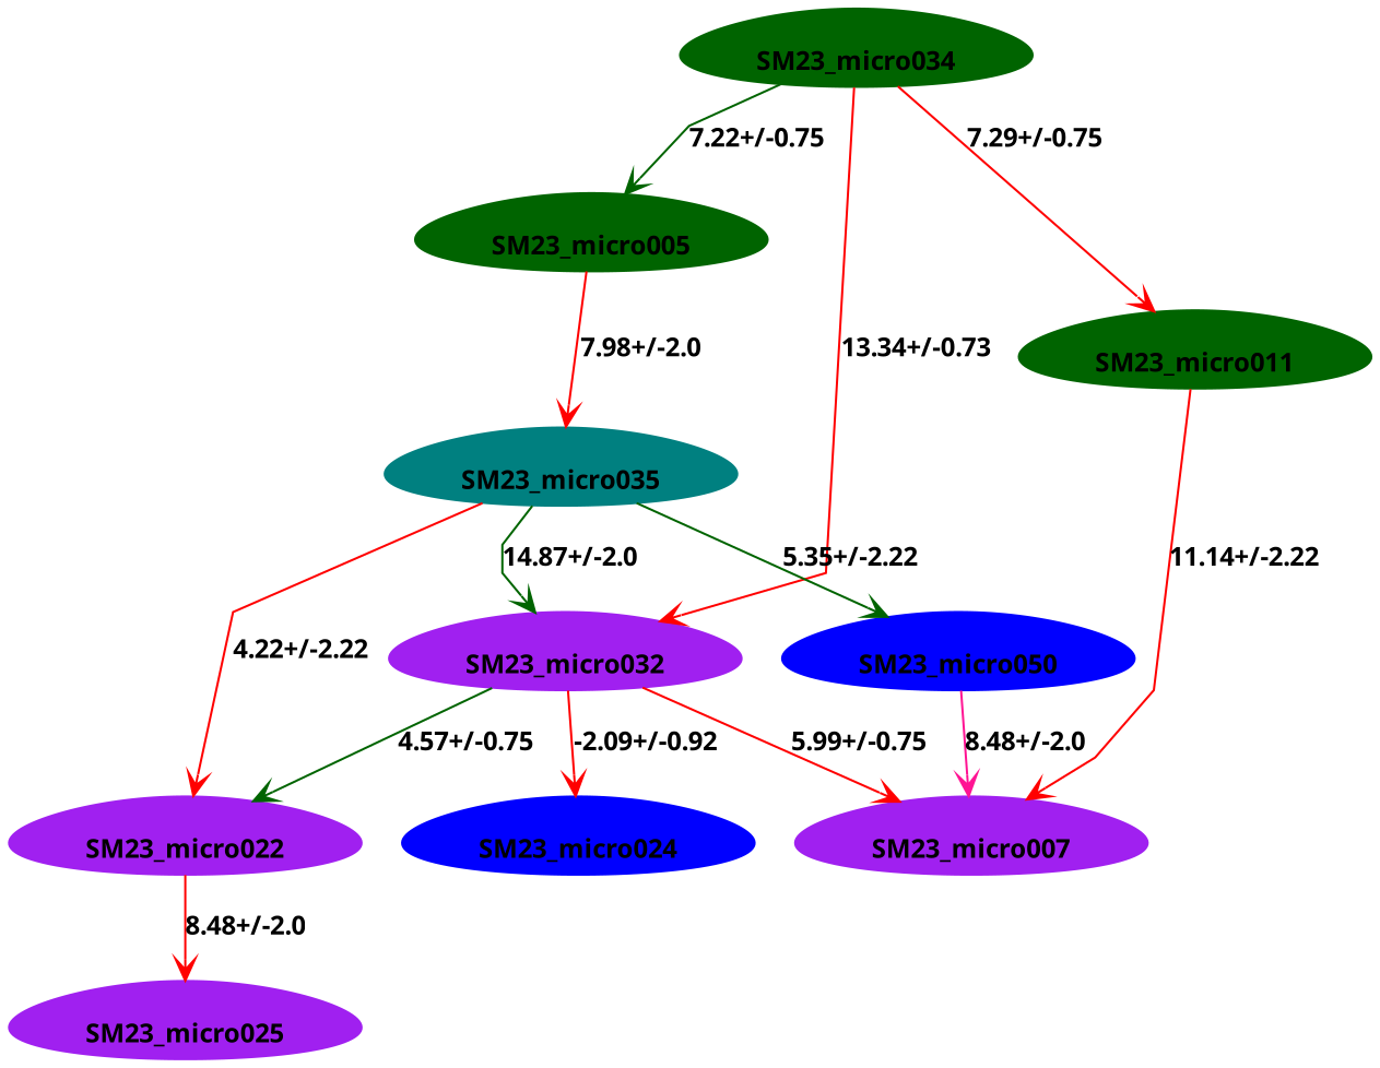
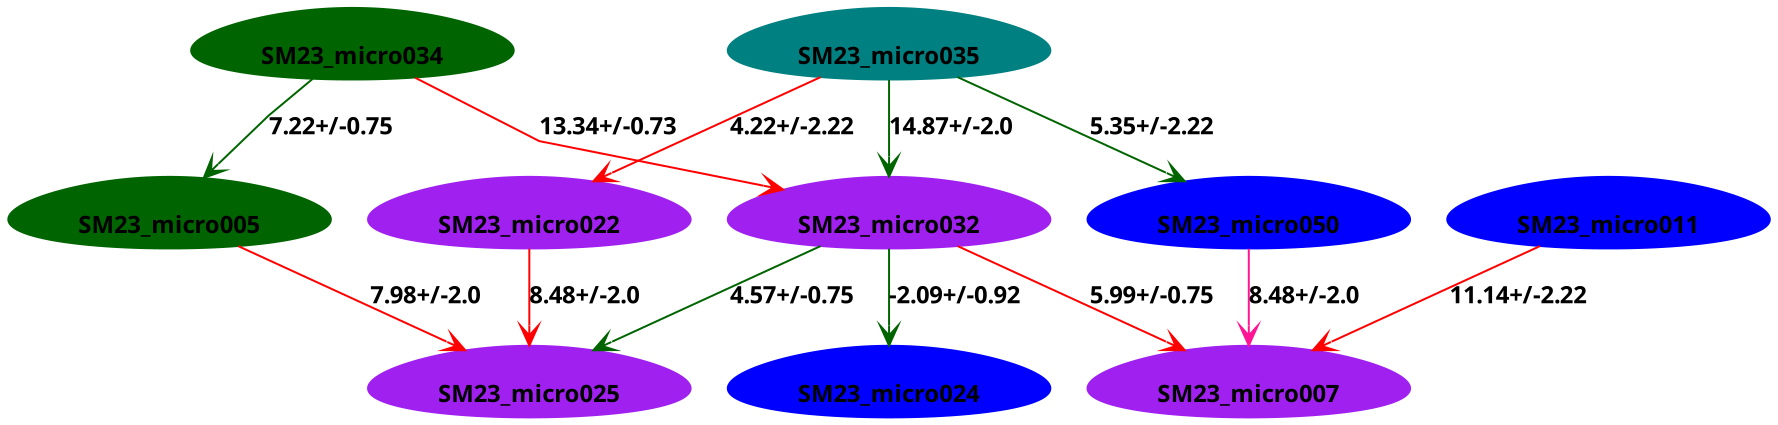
  strict digraph {
    fontname="sans bold"
    splines=polyline
    node [charge=0 color=purple fontcolor=black fontname="sans bold" fontsize=12 labelloc=b penwidth=1 shape=egg style=radial]
    edge [SEM=2.0 arrowhead=vee color=red fontname="sans bold" fontsize=12 pKa=8.48 splines=polyline]
    SM23_micro005 [color=darkgreen height=0.5 width=0.79843]
-   SM23_micro011 [color=darkgreen height=0.5 width=0.79843]
+   SM23_micro011 [color=blue height=0.5 width=0.79843]
    n3 [height=0.5 label=SM23_micro032 width=0.79843]
    n4 [color=blue height=0.5 label=SM23_micro050 width=0.79843]
    SM23_micro022 [height=0.5 width=0.79843]
    SM23_micro007 [charge=1 height=0.5 width=0.79843]
    SM23_micro024 [charge=1 color=blue height=0.5 width=0.79843]
    SM23_micro025 [charge=1 height=0.5 width=0.79843]
    SM23_micro034 [charge=-1 color=darkgreen height=0.5 width=0.79843]
    SM23_micro035 [charge=-1 color=teal height=0.5 width=0.79843]
    subgraph sub_1 {
      label="Neutral charge"
      SM23_micro005
      SM23_micro011
      n3
      n4
      SM23_micro022
    }
    subgraph sub_2 {
      label="+1 charge"
      SM23_micro007
      SM23_micro024
      SM23_micro025
    }
    subgraph sub_3 {
      label="-1 charge"
      SM23_micro034
      SM23_micro035
    }
-   SM23_micro005 -> SM23_micro035 [label="7.98+/-2.0" pKa=7.98]
+   SM23_micro005 -> SM23_micro025 [label="7.98+/-2.0" pKa=7.98]
    SM23_micro011 -> SM23_micro007 [SEM=2.22 label="11.14+/-2.22" pKa=11.14]
    n3 -> SM23_micro007 [SEM=0.75 label="5.99+/-0.75" pKa=5.99]
-   n3 -> SM23_micro024 [SEM=0.92 label="-2.09+/-0.92" pKa=-2.09]
-   n3 -> SM23_micro022 [SEM=0.75 color=darkgreen label="4.57+/-0.75" pKa=4.57]
+   n3 -> SM23_micro024 [SEM=0.92 color=darkgreen label="-2.09+/-0.92" pKa=-2.09]
+   n3 -> SM23_micro025 [SEM=0.75 color=darkgreen label="4.57+/-0.75" pKa=4.57]
    n4 -> SM23_micro007 [color=deeppink label="8.48+/-2.0"]
    SM23_micro022 -> SM23_micro025 [label="8.48+/-2.0"]
    SM23_micro034 -> SM23_micro005 [SEM=0.75 color=darkgreen label="7.22+/-0.75" pKa=7.22]
-   SM23_micro034 -> SM23_micro011 [SEM=0.75 label="7.29+/-0.75" pKa=7.29]
    SM23_micro034 -> n3 [SEM=0.73 label="13.34+/-0.73" pKa=13.34]
    SM23_micro035 -> n3 [color=darkgreen label="14.87+/-2.0" pKa=14.87]
    SM23_micro035 -> n4 [SEM=2.22 color=darkgreen label="5.35+/-2.22" pKa=5.35]
    SM23_micro035 -> SM23_micro022 [SEM=2.22 label="4.22+/-2.22" pKa=4.22]
  }
